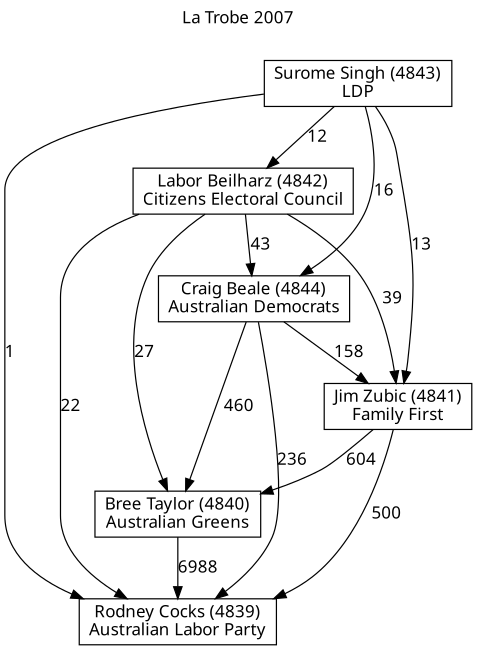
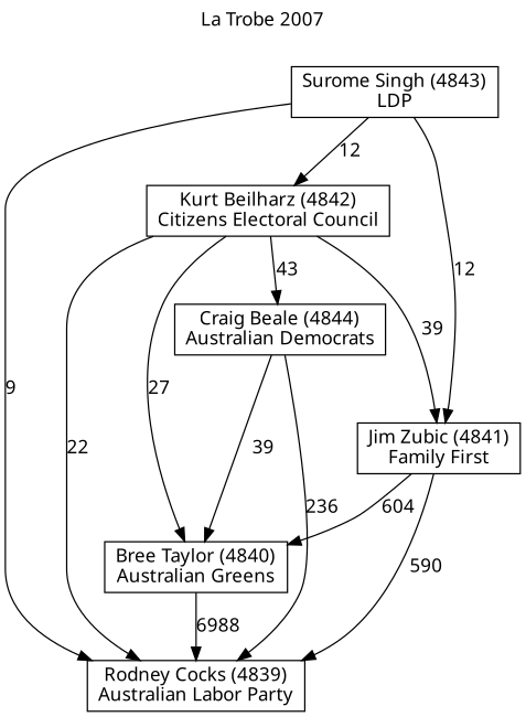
  digraph {
    fontname="Noto Sans"
    label="La Trobe 2007"
    labelloc=t
    mclimit=10
    node [fontname="Noto Sans" shape=box]
    edge [fontname="Noto Sans"]
    n1 [label="Rodney Cocks (4839)\nAustralian Labor Party"]
    n2 [label="Bree Taylor (4840)\nAustralian Greens"]
    n3 [label="Jim Zubic (4841)\nFamily First"]
    n4 [label="Craig Beale (4844)\nAustralian Democrats"]
-   n5 [label="Labor Beilharz (4842)\nCitizens Electoral Council"]
+   n5 [label="Kurt Beilharz (4842)\nCitizens Electoral Council"]
    n6 [label="Surome Singh (4843)\nLDP"]
    n2 -> n1 [label=6988]
-   n3 -> n1 [label=500]
+   n3 -> n1 [label=590]
    n3 -> n2 [label=604]
    n4 -> n1 [label=236]
-   n4 -> n2 [label=460]
-   n4 -> n3 [label=158]
+   n4 -> n2 [label=39]
    n5 -> n1 [label=22]
    n5 -> n2 [label=27]
    n5 -> n3 [label=39]
    n5 -> n4 [label=43]
-   n6 -> n1 [label=1]
-   n6 -> n3 [label=13]
-   n6 -> n4 [label=16]
+   n6 -> n1 [label=9]
+   n6 -> n3 [label=12]
    n6 -> n5 [label=12]
  }
